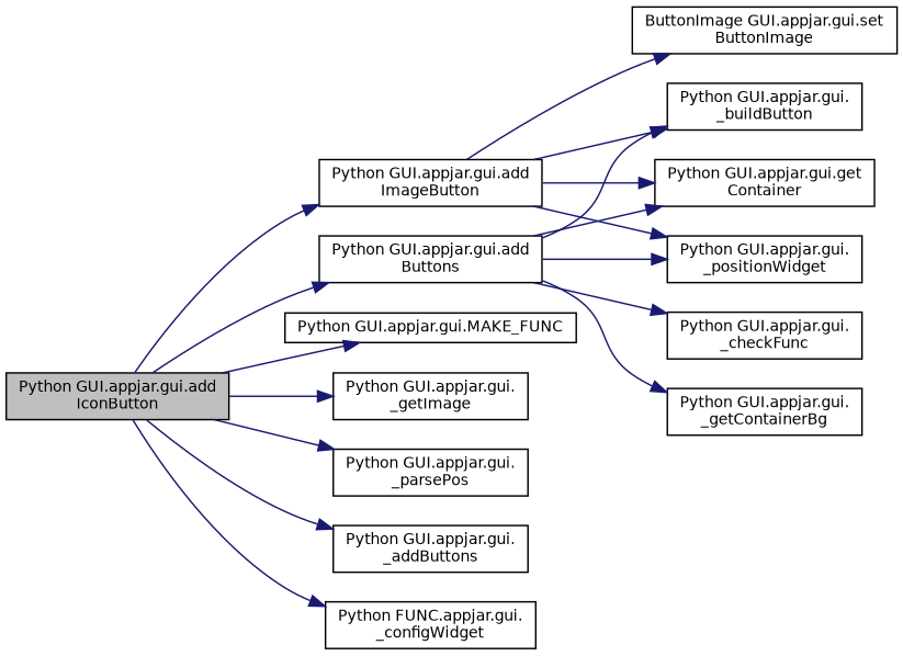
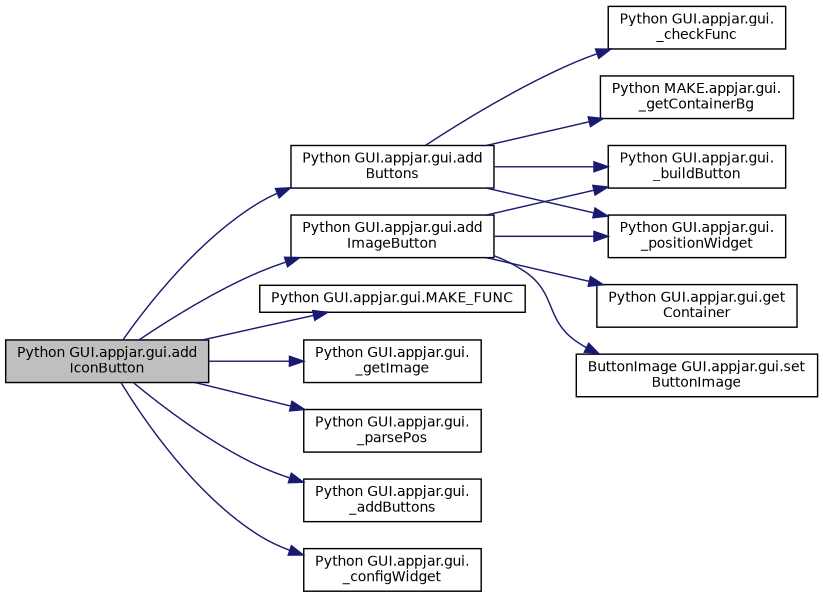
  digraph {
    rankdir=LR
    node [color=black fillcolor=white fontname=Helvetica fontsize=10 shape=record style=filled]
    edge [color=midnightblue fontname=Helvetica fontsize=10 labelfontname=Helvetica labelfontsize=10 style=solid]
    n1 [fillcolor=grey75 fontcolor=black height=0.2 label="Python GUI.appjar.gui.add\lIconButton" width=0.4]
    n2 [height=0.2 label="Python GUI.appjar.gui.add\lImageButton" width=0.4]
    n3 [height=0.2 label="Python GUI.appjar.gui.MAKE_FUNC" width=0.4]
    n4 [height=0.2 label="Python GUI.appjar.gui.\l_getImage" width=0.4]
    n5 [height=0.2 label="Python GUI.appjar.gui.\l_parsePos" width=0.4]
    n6 [height=0.2 label="Python GUI.appjar.gui.\l_addButtons" width=0.4]
-   n7 [height=0.2 label="Python FUNC.appjar.gui.\l_configWidget" width=0.4]
+   n7 [height=0.2 label="Python GUI.appjar.gui.\l_configWidget" width=0.4]
    n8 [height=0.2 label="Python GUI.appjar.gui.add\lButtons" width=0.4]
    n9 [height=0.2 label="Python GUI.appjar.gui.\l_buildButton" width=0.4]
    n10 [height=0.2 label="Python GUI.appjar.gui.get\lContainer" width=0.4]
    n11 [height=0.2 label="Python GUI.appjar.gui.\l_positionWidget" width=0.4]
    n12 [height=0.2 label="ButtonImage GUI.appjar.gui.set\lButtonImage" width=0.4]
    n13 [height=0.2 label="Python GUI.appjar.gui.\l_checkFunc" width=0.4]
-   n14 [height=0.2 label="Python GUI.appjar.gui.\l_getContainerBg" width=0.4]
+   n14 [height=0.2 label="Python MAKE.appjar.gui.\l_getContainerBg" width=0.4]
    n1 -> n2
    n1 -> n3
    n1 -> n4
    n1 -> n5
    n1 -> n6
    n1 -> n7
    n1 -> n8
    n2 -> n9
    n2 -> n10
    n2 -> n11
    n2 -> n12
    n8 -> n9
-   n8 -> n10
    n8 -> n11
    n8 -> n13
    n8 -> n14
  }
